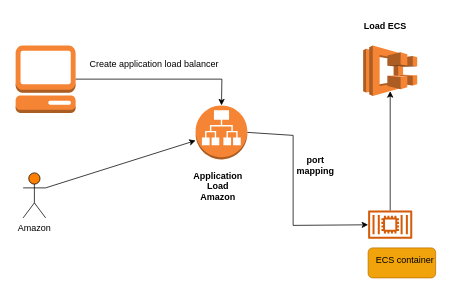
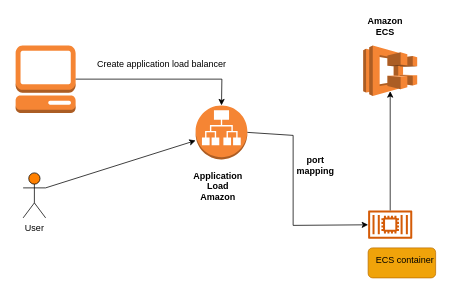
  <mxCell id="0" />
  <mxCell id="1" parent="0" />
  <mxCell id="2" value="" style="outlineConnect=0;dashed=0;verticalLabelPosition=bottom;verticalAlign=top;align=center;html=1;shape=mxgraph.aws3.management_console;fillColor=#F58534;gradientColor=none;" vertex="1" parent="1"><mxGeometry x="20" y="60" width="80" height="90" as="geometry" /></mxCell>
  <mxCell id="3" value="" style="outlineConnect=0;dashed=0;verticalLabelPosition=bottom;verticalAlign=top;align=center;html=1;shape=mxgraph.aws3.application_load_balancer;fillColor=#F58534;gradientColor=none;" vertex="1" parent="1"><mxGeometry x="260" y="140" width="69" height="72" as="geometry" /></mxCell>
  <mxCell id="4" value="" style="outlineConnect=0;dashed=0;verticalLabelPosition=bottom;verticalAlign=top;align=center;html=1;shape=mxgraph.aws3.ecs;fillColor=#F58534;gradientColor=none;" vertex="1" parent="1"><mxGeometry x="483.42" y="60" width="72" height="67.5" as="geometry" /></mxCell>
  <mxCell id="5" value="" style="sketch=0;outlineConnect=0;fontColor=#232F3E;gradientColor=none;fillColor=#D45B07;strokeColor=none;dashed=0;verticalLabelPosition=bottom;verticalAlign=top;align=center;html=1;fontSize=12;fontStyle=0;aspect=fixed;pointerEvents=1;shape=mxgraph.aws4.container_2;" vertex="1" parent="1"><mxGeometry x="490" y="280" width="58.84" height="38" as="geometry" /></mxCell>
- <mxCell id="6" value="&lt;div&gt;Amazon&lt;/div&gt;&lt;div&gt;&lt;br&gt;&lt;/div&gt;" style="shape=umlActor;verticalLabelPosition=bottom;verticalAlign=top;html=1;outlineConnect=0;fillColor=#FF8000;" vertex="1" parent="1"><mxGeometry x="30" y="230" width="30" height="60" as="geometry" /></mxCell>
+ <mxCell id="6" value="&lt;div&gt;User&lt;/div&gt;&lt;div&gt;&lt;br&gt;&lt;/div&gt;" style="shape=umlActor;verticalLabelPosition=bottom;verticalAlign=top;html=1;outlineConnect=0;fillColor=#FF8000;" vertex="1" parent="1"><mxGeometry x="30" y="230" width="30" height="60" as="geometry" /></mxCell>
  <mxCell id="7" value="" style="endArrow=classic;html=1;rounded=0;exitX=1;exitY=0.333;exitDx=0;exitDy=0;exitPerimeter=0;" edge="1" parent="1" source="6" target="3"><mxGeometry width="50" height="50" relative="1" as="geometry"><mxPoint x="320" y="250" as="sourcePoint" /><mxPoint x="370" y="200" as="targetPoint" /></mxGeometry></mxCell>
  <mxCell id="8" value="" style="endArrow=classic;html=1;rounded=0;exitX=1;exitY=0.5;exitDx=0;exitDy=0;exitPerimeter=0;" edge="1" parent="1" source="3" target="5"><mxGeometry width="50" height="50" relative="1" as="geometry"><mxPoint x="320" y="250" as="sourcePoint" /><mxPoint x="430" y="220" as="targetPoint" /><Array as="points"><mxPoint x="390" y="180" /><mxPoint x="390" y="300" /></Array></mxGeometry></mxCell>
  <mxCell id="9" value="&lt;div&gt;ECS container&lt;/div&gt;&lt;div&gt;&lt;br&gt;&lt;/div&gt;" style="text;html=1;strokeColor=#BD7000;fillColor=#f0a30a;align=right;verticalAlign=bottom;whiteSpace=wrap;rounded=1;fontColor=#000000;horizontal=1;" vertex="1" parent="1"><mxGeometry x="490" y="330" width="90" height="40" as="geometry" /></mxCell>
  <mxCell id="10" value="" style="endArrow=classic;html=1;rounded=0;entryX=0.5;entryY=0.905;entryDx=0;entryDy=0;entryPerimeter=0;" edge="1" parent="1" source="5" target="4"><mxGeometry width="50" height="50" relative="1" as="geometry"><mxPoint x="320" y="250" as="sourcePoint" /><mxPoint x="370" y="200" as="targetPoint" /></mxGeometry></mxCell>
- <mxCell id="11" value="Load ECS" style="text;html=1;strokeColor=none;fillColor=none;align=center;verticalAlign=middle;whiteSpace=wrap;rounded=0;fontStyle=1" vertex="1" parent="1"><mxGeometry x="483.42" y="20" width="60" height="30" as="geometry" /></mxCell>
+ <mxCell id="11" value="Amazon ECS" style="text;html=1;strokeColor=none;fillColor=none;align=center;verticalAlign=middle;whiteSpace=wrap;rounded=0;fontStyle=1" vertex="1" parent="1"><mxGeometry x="483.42" y="20" width="60" height="30" as="geometry" /></mxCell>
  <mxCell id="12" value="&lt;div&gt;Application&lt;/div&gt;&lt;div&gt;Load&lt;/div&gt;&lt;div&gt;Amazon&lt;/div&gt;&lt;div&gt;&lt;br&gt;&lt;/div&gt;" style="text;html=1;strokeColor=none;fillColor=none;align=center;verticalAlign=middle;whiteSpace=wrap;rounded=0;fontStyle=1" vertex="1" parent="1"><mxGeometry x="260" y="240" width="60" height="30" as="geometry" /></mxCell>
  <mxCell id="13" value="&lt;div&gt;&lt;br&gt;&lt;/div&gt;&lt;div&gt;port&lt;/div&gt;&lt;div&gt;mapping&lt;/div&gt;&lt;div&gt;&lt;br&gt;&lt;/div&gt;" style="text;html=1;strokeColor=none;fillColor=none;align=center;verticalAlign=middle;whiteSpace=wrap;rounded=0;fontStyle=1" vertex="1" parent="1"><mxGeometry x="390" y="205" width="60" height="30" as="geometry" /></mxCell>
  <mxCell id="14" value="" style="endArrow=classic;html=1;rounded=0;entryX=0.5;entryY=0;entryDx=0;entryDy=0;entryPerimeter=0;" edge="1" parent="1" source="2" target="3"><mxGeometry width="50" height="50" relative="1" as="geometry"><mxPoint x="320" y="250" as="sourcePoint" /><mxPoint x="370" y="90" as="targetPoint" /><Array as="points"><mxPoint x="295" y="105" /></Array></mxGeometry></mxCell>
- <mxCell id="15" value="Create application load balancer" style="text;html=1;strokeColor=none;fillColor=none;align=center;verticalAlign=middle;whiteSpace=wrap;rounded=0;" vertex="1" parent="1"><mxGeometry x="110" y="70" width="190" height="30" as="geometry" /></mxCell>
+ <mxCell id="15" value="Create application load balancer" style="text;html=1;strokeColor=none;fillColor=none;align=center;verticalAlign=middle;whiteSpace=wrap;rounded=0;" vertex="1" parent="1"><mxGeometry x="120" y="70" width="190" height="30" as="geometry" /></mxCell>
